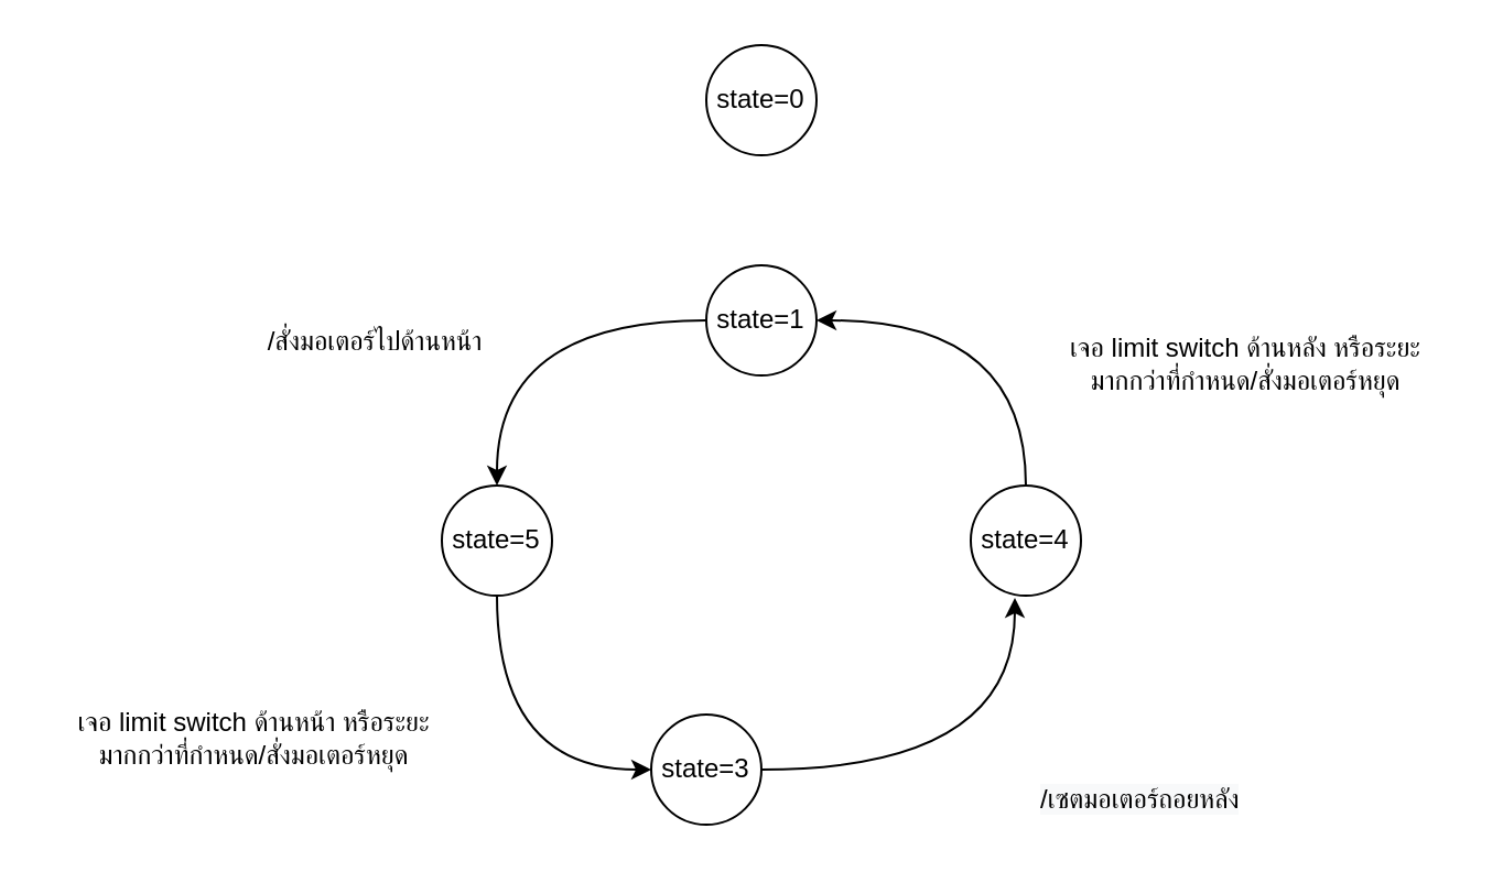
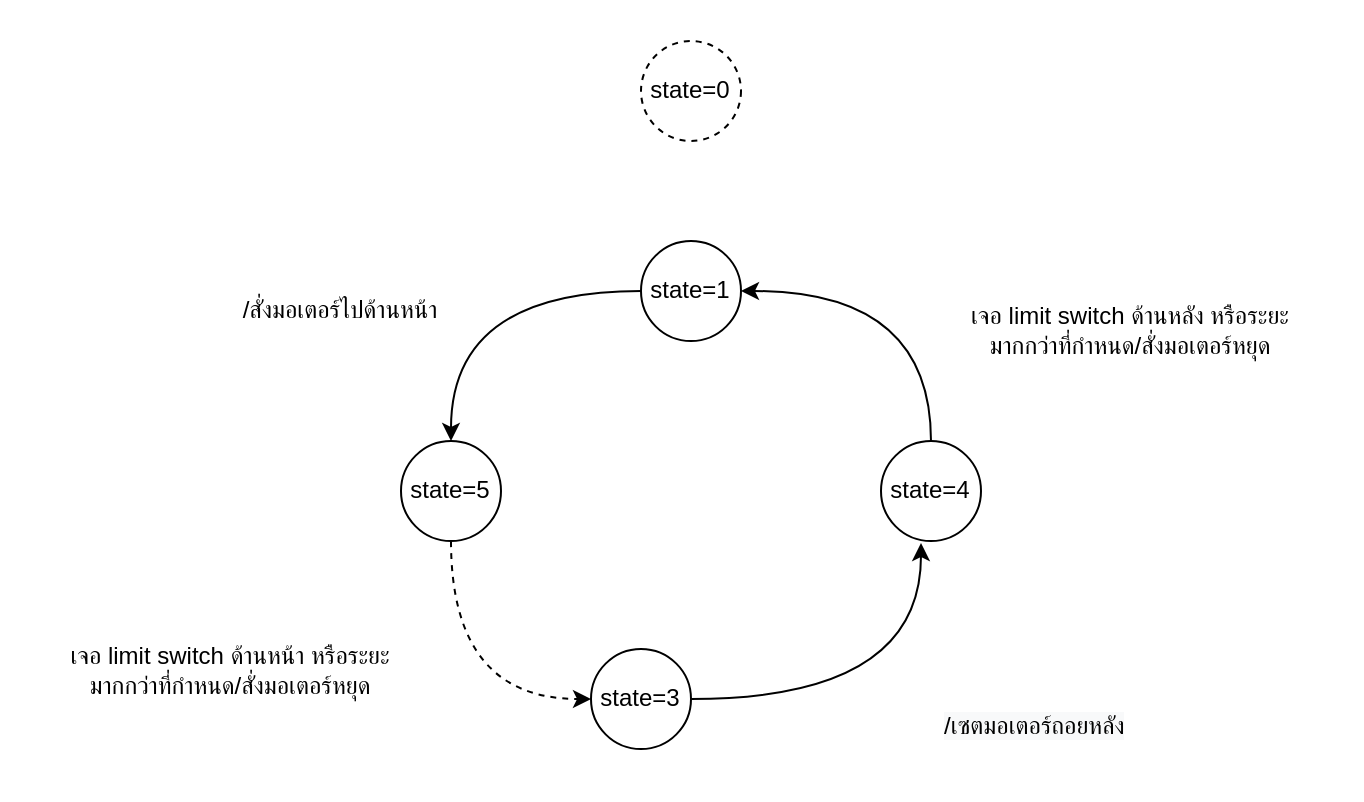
  <mxCell id="0" />
  <mxCell id="1" parent="0" />
- <mxCell id="2" value="state=0" style="ellipse;whiteSpace=wrap;html=1;aspect=fixed;" vertex="1" parent="1"><mxGeometry x="320" y="20" width="50" height="50" as="geometry" /></mxCell>
+ <mxCell id="2" value="state=0" style="ellipse;whiteSpace=wrap;html=1;aspect=fixed;dashed=1;" vertex="1" parent="1"><mxGeometry x="320" y="20" width="50" height="50" as="geometry" /></mxCell>
  <mxCell id="3" style="edgeStyle=orthogonalEdgeStyle;curved=1;rounded=0;orthogonalLoop=1;jettySize=auto;html=1;exitX=0;exitY=0.5;exitDx=0;exitDy=0;entryX=0.5;entryY=0;entryDx=0;entryDy=0;" edge="1" parent="1" source="4" target="6"><mxGeometry relative="1" as="geometry" /></mxCell>
  <mxCell id="4" value="state=1" style="ellipse;whiteSpace=wrap;html=1;aspect=fixed;" vertex="1" parent="1"><mxGeometry x="320" y="120" width="50" height="50" as="geometry" /></mxCell>
- <mxCell id="5" style="edgeStyle=orthogonalEdgeStyle;curved=1;rounded=0;orthogonalLoop=1;jettySize=auto;html=1;exitX=0.5;exitY=1;exitDx=0;exitDy=0;entryX=0;entryY=0.5;entryDx=0;entryDy=0;" edge="1" parent="1" source="6" target="9"><mxGeometry relative="1" as="geometry" /></mxCell>
+ <mxCell id="5" style="edgeStyle=orthogonalEdgeStyle;curved=1;rounded=0;orthogonalLoop=1;jettySize=auto;html=1;exitX=0.5;exitY=1;exitDx=0;exitDy=0;entryX=0;entryY=0.5;entryDx=0;entryDy=0;dashed=1;" edge="1" parent="1" source="6" target="9"><mxGeometry relative="1" as="geometry" /></mxCell>
  <mxCell id="6" value="state=5" style="ellipse;whiteSpace=wrap;html=1;aspect=fixed;" vertex="1" parent="1"><mxGeometry x="200" y="220" width="50" height="50" as="geometry" /></mxCell>
  <mxCell id="7" value="/สั่งมอเตอร์ไปด้านหน้า" style="text;html=1;strokeColor=none;fillColor=none;align=center;verticalAlign=middle;whiteSpace=wrap;rounded=0;" vertex="1" parent="1"><mxGeometry x="100" y="140" width="140" height="30" as="geometry" /></mxCell>
  <mxCell id="8" style="edgeStyle=orthogonalEdgeStyle;curved=1;rounded=0;orthogonalLoop=1;jettySize=auto;html=1;exitX=1;exitY=0.5;exitDx=0;exitDy=0;entryX=0.4;entryY=1.02;entryDx=0;entryDy=0;entryPerimeter=0;" edge="1" parent="1" source="9" target="12"><mxGeometry relative="1" as="geometry" /></mxCell>
  <mxCell id="9" value="state=3" style="ellipse;whiteSpace=wrap;html=1;aspect=fixed;" vertex="1" parent="1"><mxGeometry x="295" y="324" width="50" height="50" as="geometry" /></mxCell>
  <mxCell id="10" value="เจอ limit switch ด้านหน้า หรือระยะมากกว่าที่กำหนด/สั่งมอเตอร์หยุด" style="text;html=1;strokeColor=none;fillColor=none;align=center;verticalAlign=middle;whiteSpace=wrap;rounded=0;" vertex="1" parent="1"><mxGeometry x="20" y="320" width="190" height="30" as="geometry" /></mxCell>
  <mxCell id="11" style="edgeStyle=orthogonalEdgeStyle;curved=1;rounded=0;orthogonalLoop=1;jettySize=auto;html=1;exitX=0.5;exitY=0;exitDx=0;exitDy=0;entryX=1;entryY=0.5;entryDx=0;entryDy=0;" edge="1" parent="1" source="12" target="4"><mxGeometry relative="1" as="geometry" /></mxCell>
  <mxCell id="12" value="state=4" style="ellipse;whiteSpace=wrap;html=1;aspect=fixed;" vertex="1" parent="1"><mxGeometry x="440" y="220" width="50" height="50" as="geometry" /></mxCell>
  <mxCell id="13" value="&lt;span style=&quot;color: rgb(0, 0, 0); font-family: Helvetica; font-size: 12px; font-style: normal; font-variant-ligatures: normal; font-variant-caps: normal; font-weight: 400; letter-spacing: normal; orphans: 2; text-align: center; text-indent: 0px; text-transform: none; widows: 2; word-spacing: 0px; -webkit-text-stroke-width: 0px; background-color: rgb(248, 249, 250); text-decoration-thickness: initial; text-decoration-style: initial; text-decoration-color: initial; float: none; display: inline !important;&quot;&gt;/เซตมอเตอร์ถอยหลัง&lt;/span&gt;" style="text;whiteSpace=wrap;html=1;" vertex="1" parent="1"><mxGeometry x="470" y="349" width="130" height="30" as="geometry" /></mxCell>
  <mxCell id="14" value="เจอ limit switch ด้านหลัง หรือระยะมากกว่าที่กำหนด/สั่งมอเตอร์หยุด" style="text;html=1;strokeColor=none;fillColor=none;align=center;verticalAlign=middle;whiteSpace=wrap;rounded=0;" vertex="1" parent="1"><mxGeometry x="470" y="150" width="190" height="30" as="geometry" /></mxCell>
